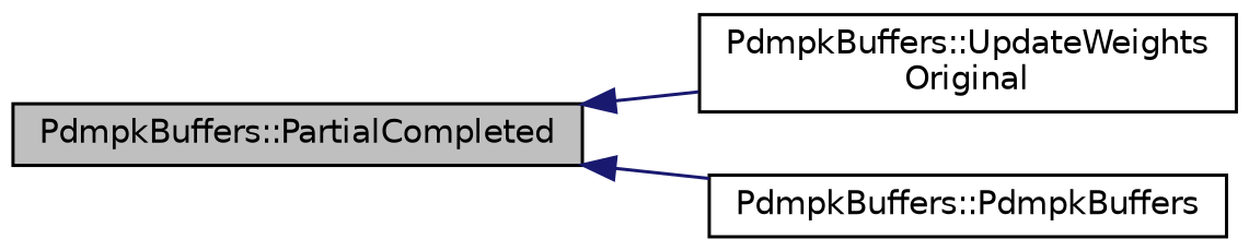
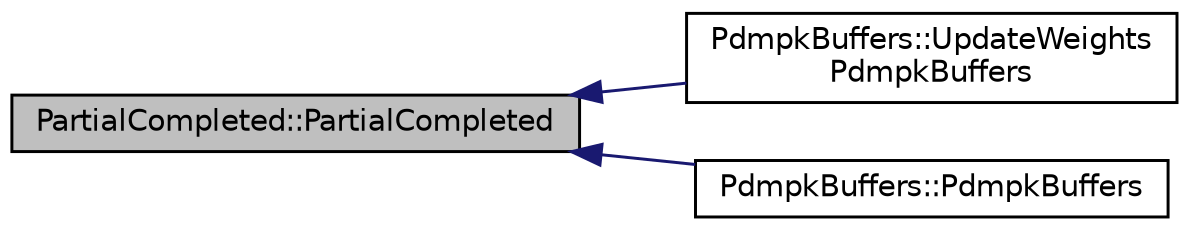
  digraph {
    rankdir=LR
    node [color=black fillcolor=white fontname=Helvetica fontsize=10 shape=record style=filled]
    edge [color=midnightblue dir=back fontname=Helvetica fontsize=10 labelfontname=Helvetica labelfontsize=10 style=solid]
-   n1 [fillcolor=grey75 fontcolor=black height=0.2 label="PdmpkBuffers::PartialCompleted" width=0.4]
-   n2 [height=0.2 label="PdmpkBuffers::UpdateWeights\lOriginal" width=0.4]
+   n1 [fillcolor=grey75 fontcolor=black height=0.2 label="PartialCompleted::PartialCompleted" width=0.4]
+   n2 [height=0.2 label="PdmpkBuffers::UpdateWeights\lPdmpkBuffers" width=0.4]
    n3 [height=0.2 label="PdmpkBuffers::PdmpkBuffers" width=0.4]
    n1 -> n2
    n1 -> n3
  }
